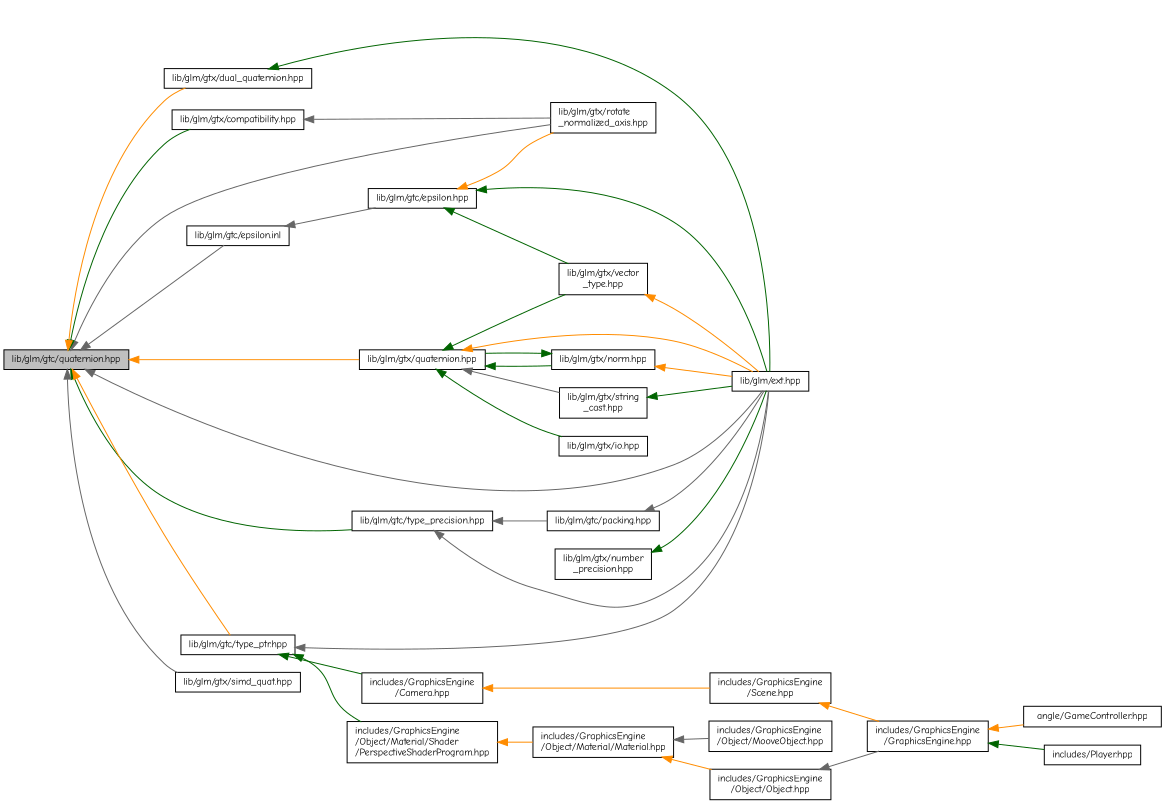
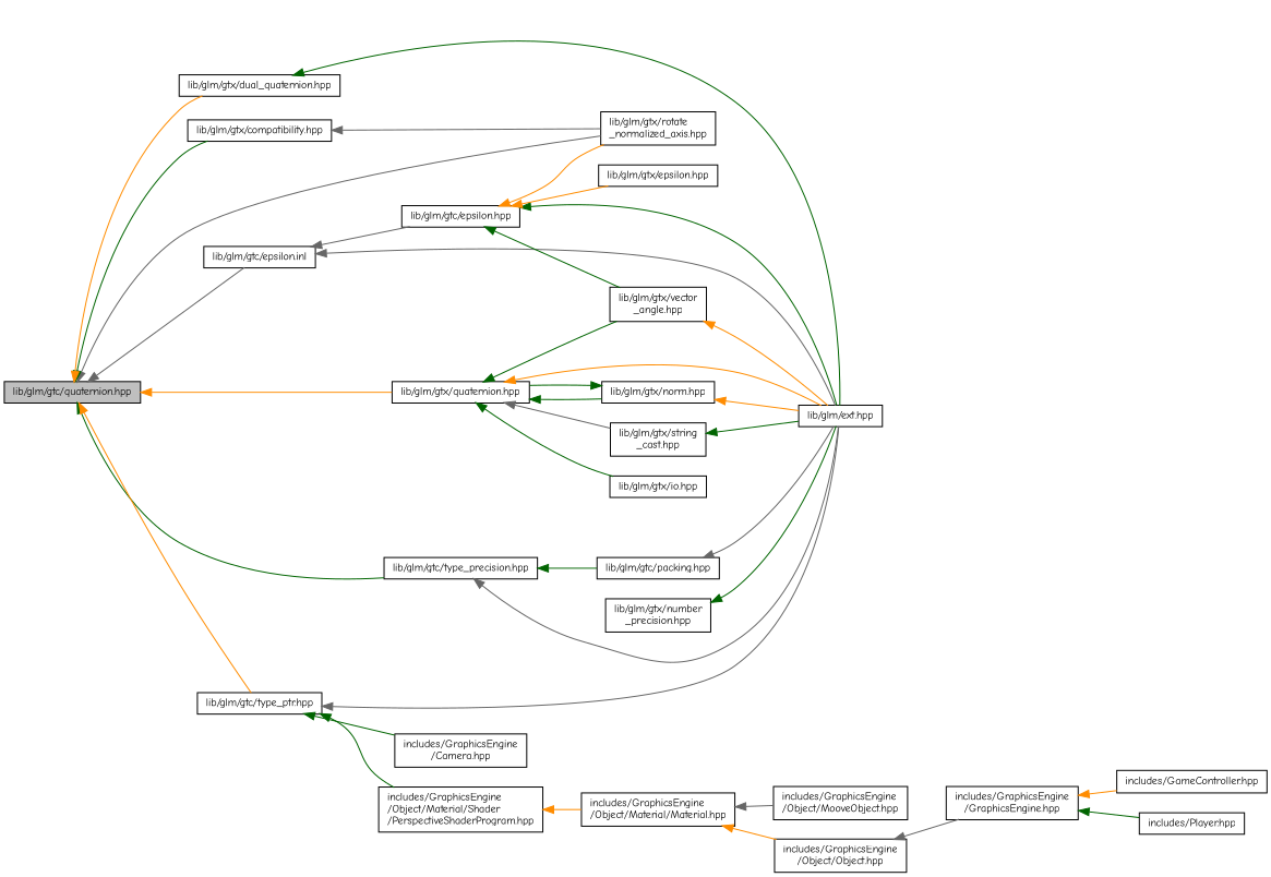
  digraph {
    fontname="Comic Neue"
    rankdir=LR
    node [color=black fillcolor=white fontname="Comic Neue" fontsize=10 shape=record style=filled]
    edge [color=darkgreen dir=back fontname="Comic Neue" fontsize=10 labelfontname=Helvetica labelfontsize=10 style=solid]
    n1 [fillcolor=grey75 fontcolor=black height=0.2 label="lib/glm/gtc/quaternion.hpp" width=0.4]
    n2 [height=0.2 label="lib/glm/gtc/epsilon.inl" width=0.4]
    n3 [height=0.2 label="lib/glm/ext.hpp" width=0.4]
    n4 [height=0.2 label="lib/glm/gtx/rotate\l_normalized_axis.hpp" width=0.4]
    n5 [height=0.2 label="lib/glm/gtc/type_precision.hpp" width=0.4]
    n6 [height=0.2 label="lib/glm/gtc/type_ptr.hpp" width=0.4]
    n7 [height=0.2 label="lib/glm/gtx/compatibility.hpp" width=0.4]
    n8 [height=0.2 label="lib/glm/gtx/dual_quaternion.hpp" width=0.4]
    n9 [height=0.2 label="lib/glm/gtx/quaternion.hpp" width=0.4]
-   n10 [height=0.2 label="lib/glm/gtx/simd_quat.hpp" width=0.4]
    n11 [height=0.2 label="lib/glm/gtc/epsilon.hpp" width=0.4]
    n12 [height=0.2 label="lib/glm/gtc/packing.hpp" width=0.4]
    n13 [height=0.2 label="includes/GraphicsEngine\l/Camera.hpp" width=0.4]
    n14 [height=0.2 label="includes/GraphicsEngine\l/Object/Material/Shader\l/PerspectiveShaderProgram.hpp" width=0.4]
-   n15 [height=0.2 label="lib/glm/gtx/vector\l_type.hpp" width=0.4]
+   n15 [height=0.2 label="lib/glm/gtx/vector\l_angle.hpp" width=0.4]
    n16 [height=0.2 label="lib/glm/gtx/norm.hpp" width=0.4]
    n17 [height=0.2 label="lib/glm/gtx/string\l_cast.hpp" width=0.4]
    n18 [height=0.2 label="lib/glm/gtx/io.hpp" width=0.4]
+   n19 [height=0.2 label="lib/glm/gtx/epsilon.hpp" width=0.4]
    n20 [height=0.2 label="lib/glm/gtx/number\l_precision.hpp" width=0.4]
-   n21 [height=0.2 label="includes/GraphicsEngine\l/Scene.hpp" width=0.4]
    n22 [height=0.2 label="includes/GraphicsEngine\l/Object/Material/Material.hpp" width=0.4]
    n23 [height=0.2 label="includes/GraphicsEngine\l/GraphicsEngine.hpp" width=0.4]
-   n24 [height=0.2 label="angle/GameController.hpp" width=0.4]
+   n24 [height=0.2 label="includes/GameController.hpp" width=0.4]
    n25 [height=0.2 label="includes/Player.hpp" width=0.4]
    n26 [height=0.2 label="includes/GraphicsEngine\l/Object/MooveObject.hpp" width=0.4]
    n27 [height=0.2 label="includes/GraphicsEngine\l/Object/Object.hpp" width=0.4]
    n1 -> n2 [color=gray40]
-   n1 -> n3 [color=gray40]
+   n2 -> n3 [color=gray40]
    n1 -> n4 [color=gray40]
    n1 -> n5
    n1 -> n6 [color=darkorange]
    n1 -> n7
    n1 -> n8 [color=darkorange]
    n1 -> n9 [color=darkorange]
-   n1 -> n10 [color=gray40]
    n2 -> n11 [color=gray40]
    n5 -> n3 [color=gray40]
-   n5 -> n12 [color=gray40]
+   n5 -> n12
    n6 -> n3 [color=gray40]
    n6 -> n13
    n6 -> n14
    n7 -> n4 [color=gray40]
    n8 -> n3
    n9 -> n3 [color=darkorange]
    n9 -> n15
    n9 -> n16
    n9 -> n17 [color=gray40]
    n9 -> n18
    n11 -> n3
    n11 -> n4 [color=darkorange]
    n11 -> n15
+   n11 -> n19 [color=darkorange]
    n12 -> n3 [color=gray40]
-   n13 -> n21 [color=darkorange]
    n14 -> n22 [color=darkorange]
    n15 -> n3 [color=darkorange]
    n16 -> n3 [color=darkorange]
    n16 -> n9
    n17 -> n3
    n20 -> n3
-   n21 -> n23 [color=darkorange]
    n22 -> n26 [color=gray40]
    n22 -> n27 [color=darkorange]
    n23 -> n24 [color=darkorange]
    n23 -> n25
    n27 -> n23 [color=gray40]
  }
